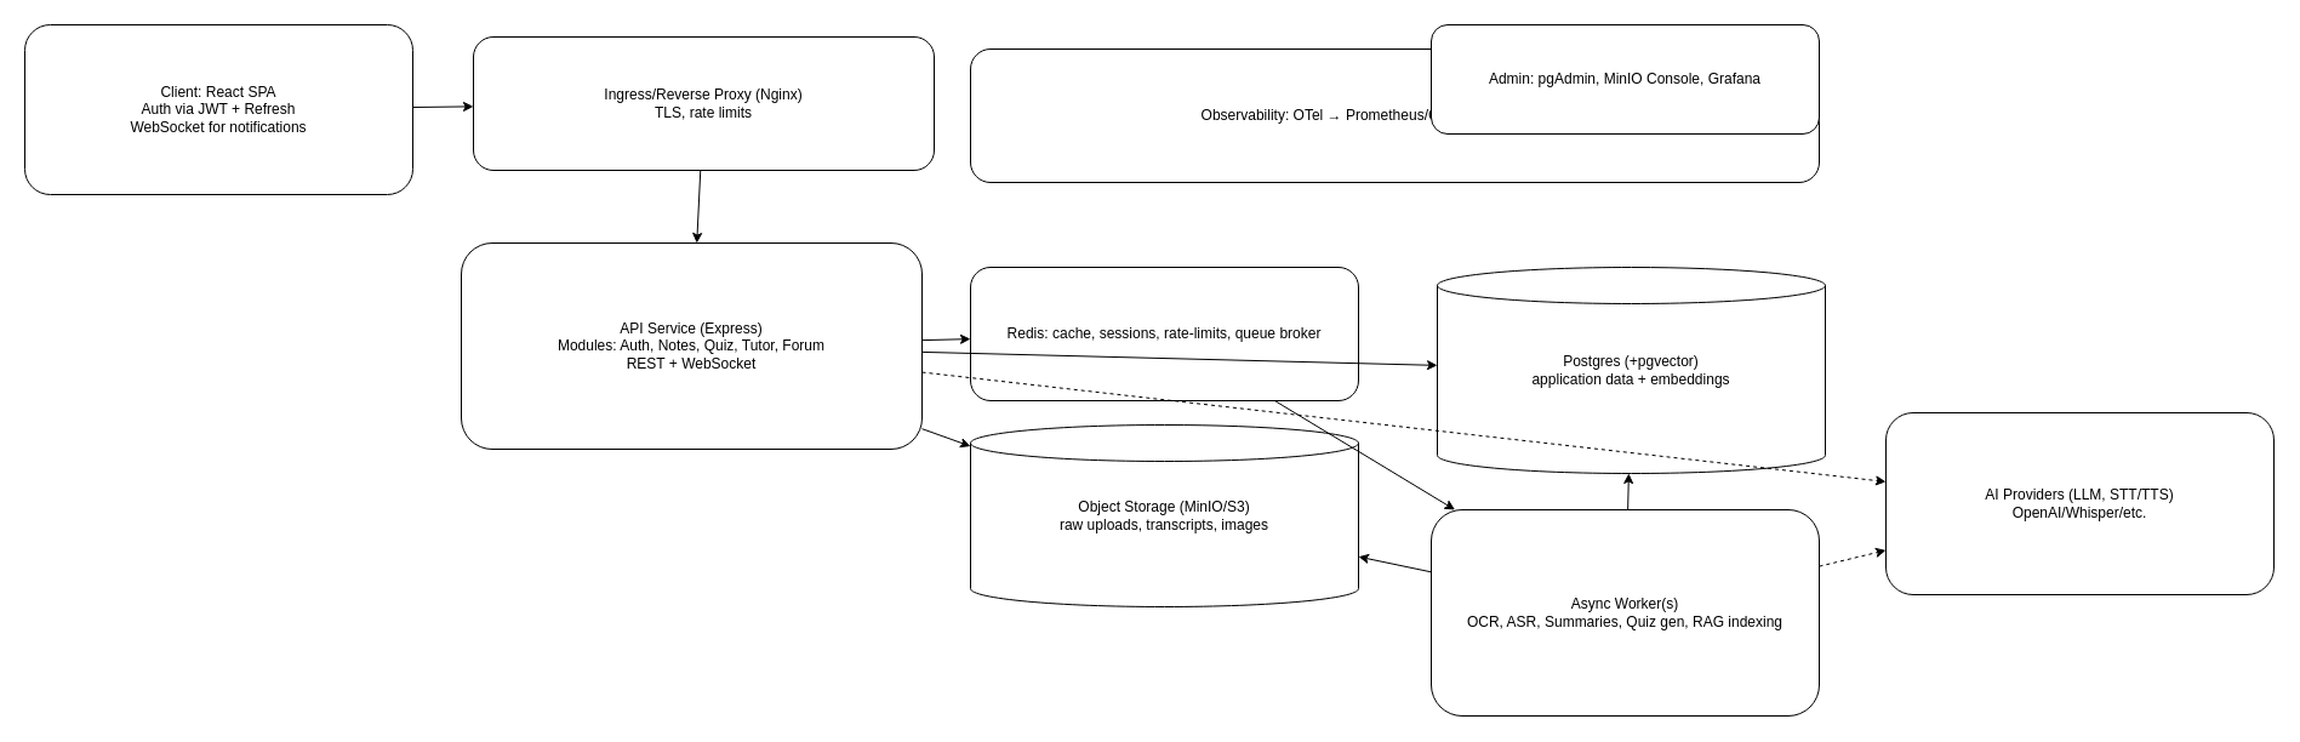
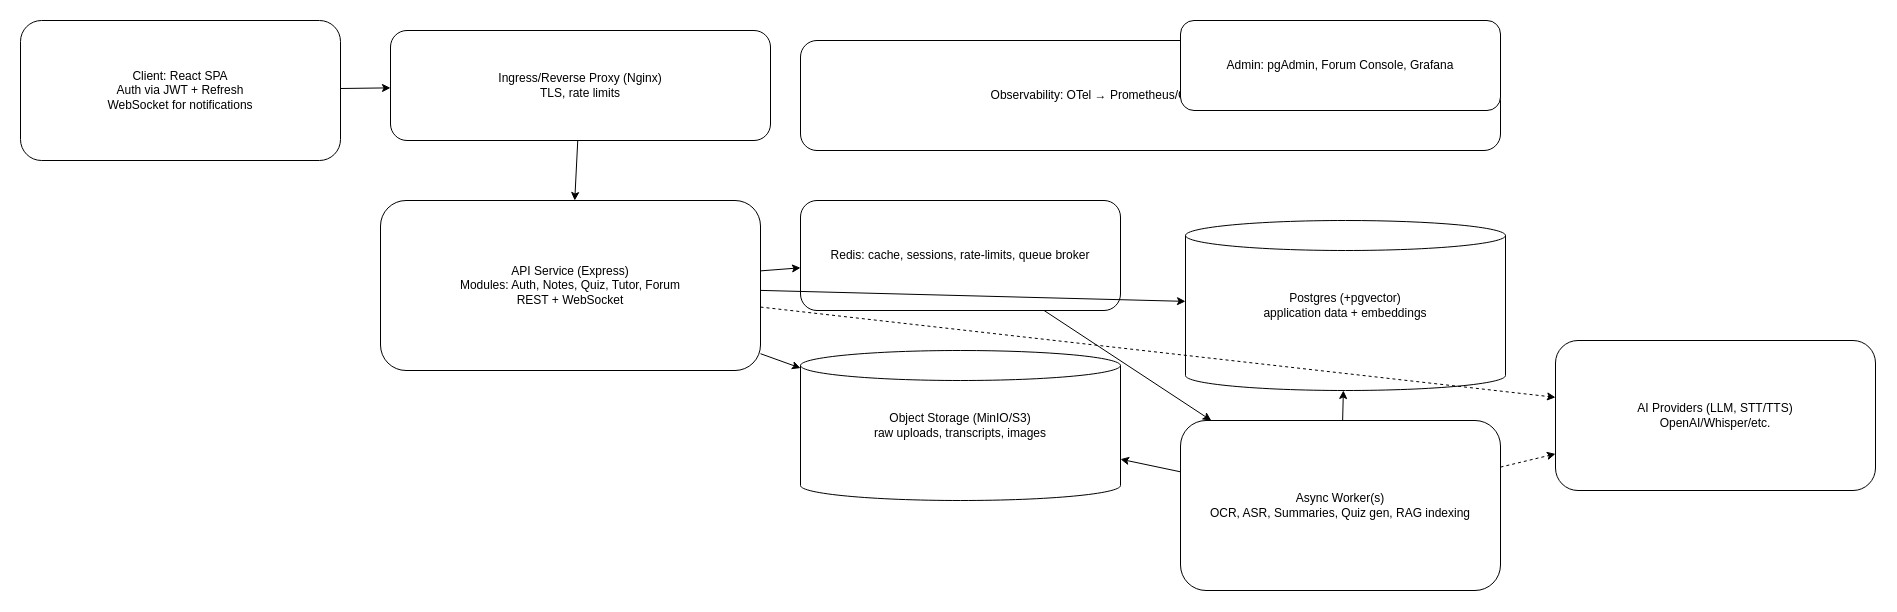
  <mxCell id="0" />
  <mxCell id="1" parent="0" />
  <mxCell id="2" value="Ingress/Reverse Proxy (Nginx)&#10;TLS, rate limits" style="rounded=1;whiteSpace=wrap;html=1;" vertex="1" parent="1"><mxGeometry x="390" y="30" width="380" height="110" as="geometry" /></mxCell>
  <mxCell id="3" value="Client: React SPA&#10;Auth via JWT + Refresh&#10;WebSocket for notifications" style="rounded=1;whiteSpace=wrap;html=1;" vertex="1" parent="1"><mxGeometry x="20" y="20" width="320" height="140" as="geometry" /></mxCell>
  <mxCell id="4" value="" style="endArrow=classic;" edge="1" parent="1" source="3" target="2"><mxGeometry relative="1" as="geometry" /></mxCell>
  <mxCell id="5" value="API Service (Express)&#10;Modules: Auth, Notes, Quiz, Tutor, Forum&#10;REST + WebSocket" style="rounded=1;whiteSpace=wrap;html=1;" vertex="1" parent="1"><mxGeometry x="380" y="200" width="380" height="170" as="geometry" /></mxCell>
  <mxCell id="6" value="" style="endArrow=classic;" edge="1" parent="1" source="2" target="5"><mxGeometry relative="1" as="geometry" /></mxCell>
- <mxCell id="7" value="Redis: cache, sessions, rate-limits, queue broker" style="rounded=1;whiteSpace=wrap;html=1;" vertex="1" parent="1"><mxGeometry x="800" y="220" width="320" height="110" as="geometry" /></mxCell>
+ <mxCell id="7" value="Redis: cache, sessions, rate-limits, queue broker" style="rounded=1;whiteSpace=wrap;html=1;" vertex="1" parent="1"><mxGeometry x="800" y="200" width="320" height="110" as="geometry" /></mxCell>
  <mxCell id="8" value="" style="endArrow=classic;" edge="1" parent="1" source="5" target="7"><mxGeometry relative="1" as="geometry" /></mxCell>
  <mxCell id="9" value="Object Storage (MinIO/S3)&#10;raw uploads, transcripts, images" style="shape=cylinder3;whiteSpace=wrap;html=1;" vertex="1" parent="1"><mxGeometry x="800" y="350" width="320" height="150" as="geometry" /></mxCell>
  <mxCell id="10" value="" style="endArrow=classic;" edge="1" parent="1" source="5" target="9"><mxGeometry relative="1" as="geometry" /></mxCell>
  <mxCell id="11" value="Postgres (+pgvector)&#10;application data + embeddings" style="shape=cylinder3;whiteSpace=wrap;html=1;" vertex="1" parent="1"><mxGeometry x="1185" y="220" width="320" height="170" as="geometry" /></mxCell>
  <mxCell id="12" value="" style="endArrow=classic;" edge="1" parent="1" source="5" target="11"><mxGeometry relative="1" as="geometry" /></mxCell>
  <mxCell id="13" value="Async Worker(s)&#10;OCR, ASR, Summaries, Quiz gen, RAG indexing" style="rounded=1;whiteSpace=wrap;html=1;" vertex="1" parent="1"><mxGeometry x="1180" y="420" width="320" height="170" as="geometry" /></mxCell>
  <mxCell id="14" value="" style="endArrow=classic;" edge="1" parent="1" source="7" target="13"><mxGeometry relative="1" as="geometry" /></mxCell>
  <mxCell id="15" value="" style="endArrow=classic;" edge="1" parent="1" source="13" target="9"><mxGeometry relative="1" as="geometry" /></mxCell>
  <mxCell id="16" value="" style="endArrow=classic;" edge="1" parent="1" source="13" target="11"><mxGeometry relative="1" as="geometry" /></mxCell>
  <mxCell id="17" value="AI Providers (LLM, STT/TTS)&#10;OpenAI/Whisper/etc." style="rounded=1;whiteSpace=wrap;html=1;" vertex="1" parent="1"><mxGeometry x="1555" y="340" width="320" height="150" as="geometry" /></mxCell>
  <mxCell id="18" value="" style="endArrow=classic;dashed=1;" edge="1" parent="1" source="13" target="17"><mxGeometry relative="1" as="geometry" /></mxCell>
  <mxCell id="19" value="" style="endArrow=classic;dashed=1;" edge="1" parent="1" source="5" target="17"><mxGeometry relative="1" as="geometry" /></mxCell>
  <mxCell id="20" value="Observability: OTel → Prometheus/Grafana; Log aggregator" style="rounded=1;whiteSpace=wrap;html=1;" vertex="1" parent="1"><mxGeometry x="800" y="40" width="700" height="110" as="geometry" /></mxCell>
- <mxCell id="21" value="Admin: pgAdmin, MinIO Console, Grafana" style="rounded=1;whiteSpace=wrap;html=1;" vertex="1" parent="1"><mxGeometry x="1180" y="20" width="320" height="90" as="geometry" /></mxCell>
+ <mxCell id="21" value="Admin: pgAdmin, Forum Console, Grafana" style="rounded=1;whiteSpace=wrap;html=1;" vertex="1" parent="1"><mxGeometry x="1180" y="20" width="320" height="90" as="geometry" /></mxCell>
